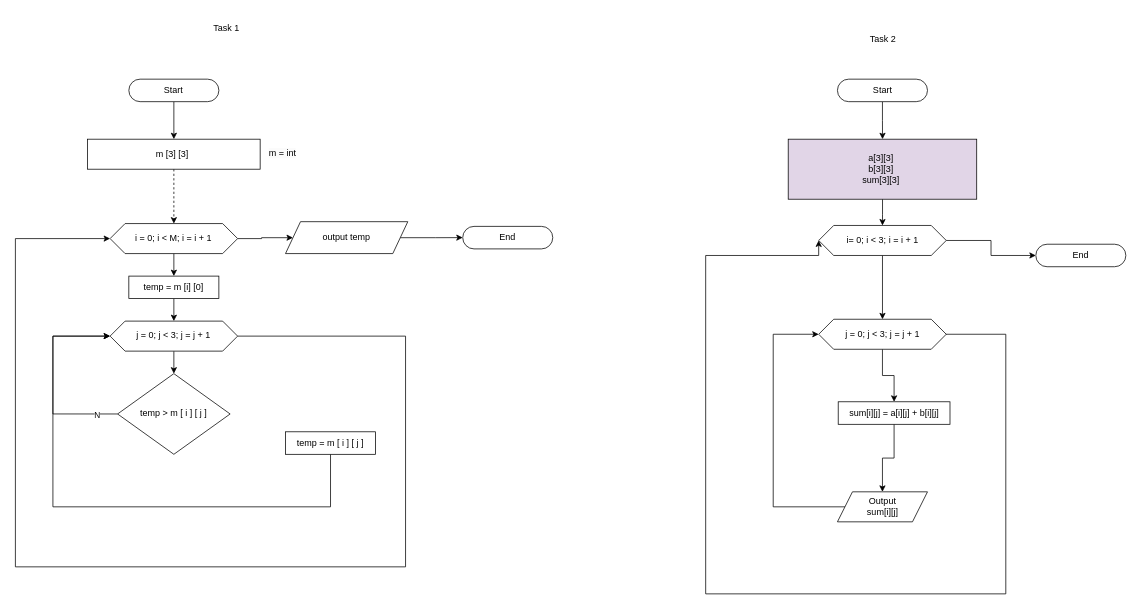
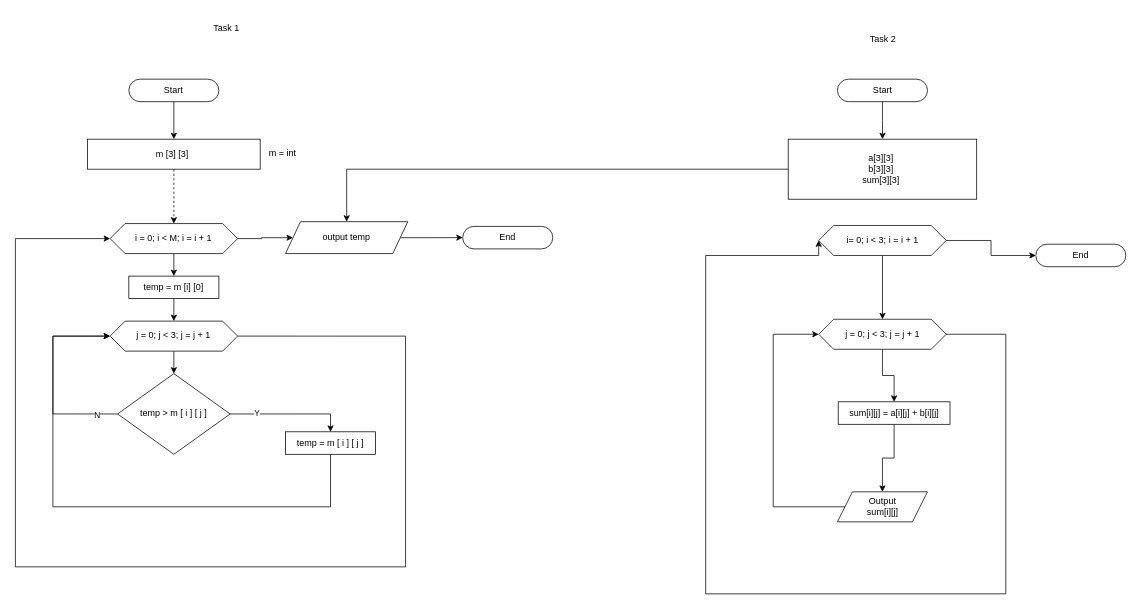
  <mxCell id="0" />
  <mxCell id="1" parent="0" />
  <mxCell id="2" value="&lt;font style=&quot;font-size: 12px;&quot;&gt;Task 2&lt;/font&gt;" style="text;html=1;align=center;verticalAlign=middle;resizable=0;points=[];autosize=1;strokeColor=none;fillColor=none;fontSize=16;" vertex="1" parent="1"><mxGeometry x="1145.62" y="35" width="60" height="30" as="geometry" /></mxCell>
  <mxCell id="3" value="" style="edgeStyle=orthogonalEdgeStyle;rounded=0;orthogonalLoop=1;jettySize=auto;html=1;" edge="1" parent="1" source="4" target="6"><mxGeometry relative="1" as="geometry" /></mxCell>
  <mxCell id="4" value="Start" style="rounded=1;whiteSpace=wrap;html=1;arcSize=50;" vertex="1" parent="1"><mxGeometry x="1115.62" y="105" width="120" height="30" as="geometry" /></mxCell>
- <mxCell id="5" value="" style="edgeStyle=orthogonalEdgeStyle;rounded=0;orthogonalLoop=1;jettySize=auto;html=1;" edge="1" parent="1" source="6" target="9"><mxGeometry relative="1" as="geometry" /></mxCell>
- <mxCell id="6" value="a[3][3]&amp;nbsp;&lt;div&gt;b[3][3]&lt;span style=&quot;background-color: initial;&quot;&gt;&amp;nbsp;&lt;/span&gt;&lt;/div&gt;&lt;div&gt;&lt;span style=&quot;background-color: initial;&quot;&gt;sum[3][3]&amp;nbsp;&lt;/span&gt;&lt;/div&gt;" style="rounded=0;whiteSpace=wrap;html=1;fillColor=#e1d5e7;" vertex="1" parent="1"><mxGeometry x="1049.99" y="185" width="251.25" height="80" as="geometry" /></mxCell>
+ <mxCell id="5" value="" style="edgeStyle=orthogonalEdgeStyle;rounded=0;orthogonalLoop=1;jettySize=auto;html=1;" edge="1" parent="1" source="6" target="38"><mxGeometry relative="1" as="geometry" /></mxCell>
+ <mxCell id="6" value="a[3][3]&amp;nbsp;&lt;div&gt;b[3][3]&lt;span style=&quot;background-color: initial;&quot;&gt;&amp;nbsp;&lt;/span&gt;&lt;/div&gt;&lt;div&gt;&lt;span style=&quot;background-color: initial;&quot;&gt;sum[3][3]&amp;nbsp;&lt;/span&gt;&lt;/div&gt;" style="rounded=0;whiteSpace=wrap;html=1;" vertex="1" parent="1"><mxGeometry x="1049.99" y="185" width="251.25" height="80" as="geometry" /></mxCell>
  <mxCell id="7" value="" style="edgeStyle=orthogonalEdgeStyle;rounded=0;orthogonalLoop=1;jettySize=auto;html=1;" edge="1" parent="1" source="9" target="12"><mxGeometry relative="1" as="geometry" /></mxCell>
  <mxCell id="8" value="" style="edgeStyle=orthogonalEdgeStyle;rounded=0;orthogonalLoop=1;jettySize=auto;html=1;" edge="1" parent="1" source="9" target="17"><mxGeometry relative="1" as="geometry" /></mxCell>
  <mxCell id="9" value="i= 0; i &amp;lt; 3; i = i + 1" style="shape=hexagon;perimeter=hexagonPerimeter2;whiteSpace=wrap;html=1;fixedSize=1;" vertex="1" parent="1"><mxGeometry x="1090.63" y="300" width="170" height="40" as="geometry" /></mxCell>
  <mxCell id="10" value="" style="edgeStyle=orthogonalEdgeStyle;rounded=0;orthogonalLoop=1;jettySize=auto;html=1;" edge="1" parent="1" source="12" target="14"><mxGeometry relative="1" as="geometry" /></mxCell>
  <mxCell id="11" style="edgeStyle=orthogonalEdgeStyle;rounded=0;orthogonalLoop=1;jettySize=auto;html=1;entryX=0;entryY=0.5;entryDx=0;entryDy=0;" edge="1" parent="1" target="9"><mxGeometry relative="1" as="geometry"><mxPoint x="1120.08" y="331.22" as="targetPoint" /><mxPoint x="1205.618" y="461.22" as="sourcePoint" /><Array as="points"><mxPoint x="1206" y="445" /><mxPoint x="1340" y="445" /><mxPoint x="1340" y="791" /><mxPoint x="940" y="791" /><mxPoint x="940" y="340" /></Array></mxGeometry></mxCell>
  <mxCell id="12" value="j = 0; j &amp;lt; 3; j = j + 1" style="shape=hexagon;perimeter=hexagonPerimeter2;whiteSpace=wrap;html=1;fixedSize=1;" vertex="1" parent="1"><mxGeometry x="1090.62" y="425" width="170" height="40" as="geometry" /></mxCell>
  <mxCell id="13" value="" style="edgeStyle=orthogonalEdgeStyle;rounded=0;orthogonalLoop=1;jettySize=auto;html=1;" edge="1" parent="1" source="14" target="16"><mxGeometry relative="1" as="geometry" /></mxCell>
  <mxCell id="14" value="sum[i][j] = a[i][j] + b[i][j]" style="rounded=0;whiteSpace=wrap;html=1;" vertex="1" parent="1"><mxGeometry x="1116.62" y="535" width="149" height="30" as="geometry" /></mxCell>
  <mxCell id="15" style="edgeStyle=orthogonalEdgeStyle;rounded=0;orthogonalLoop=1;jettySize=auto;html=1;entryX=0;entryY=0.5;entryDx=0;entryDy=0;" edge="1" parent="1" source="16" target="12"><mxGeometry relative="1" as="geometry"><Array as="points"><mxPoint x="1030" y="675" /><mxPoint x="1030" y="445" /></Array></mxGeometry></mxCell>
  <mxCell id="16" value="Output&lt;div&gt;sum[i][j]&lt;br&gt;&lt;/div&gt;" style="shape=parallelogram;perimeter=parallelogramPerimeter;whiteSpace=wrap;html=1;fixedSize=1;" vertex="1" parent="1"><mxGeometry x="1115.62" y="655" width="120" height="40" as="geometry" /></mxCell>
  <mxCell id="17" value="End" style="rounded=1;whiteSpace=wrap;html=1;arcSize=50;" vertex="1" parent="1"><mxGeometry x="1380" y="325" width="120" height="30" as="geometry" /></mxCell>
  <mxCell id="18" value="" style="edgeStyle=orthogonalEdgeStyle;rounded=0;orthogonalLoop=1;jettySize=auto;html=1;" edge="1" parent="1" source="19" target="40"><mxGeometry relative="1" as="geometry" /></mxCell>
  <mxCell id="19" value="Start" style="rounded=1;whiteSpace=wrap;html=1;arcSize=50;" vertex="1" parent="1"><mxGeometry x="171.2" y="105" width="120" height="30" as="geometry" /></mxCell>
  <mxCell id="20" style="edgeStyle=orthogonalEdgeStyle;rounded=0;orthogonalLoop=1;jettySize=auto;html=1;exitX=0.5;exitY=1;exitDx=0;exitDy=0;entryX=0.5;entryY=0;entryDx=0;entryDy=0;" edge="1" parent="1" source="22" target="24"><mxGeometry relative="1" as="geometry" /></mxCell>
  <mxCell id="21" value="" style="edgeStyle=orthogonalEdgeStyle;rounded=0;orthogonalLoop=1;jettySize=auto;html=1;" edge="1" parent="1" source="22" target="38"><mxGeometry relative="1" as="geometry" /></mxCell>
  <mxCell id="22" value="i = 0; i &amp;lt; M; i = i + 1" style="shape=hexagon;perimeter=hexagonPerimeter2;whiteSpace=wrap;html=1;fixedSize=1;" vertex="1" parent="1"><mxGeometry x="146.2" y="297.48" width="170" height="40" as="geometry" /></mxCell>
  <mxCell id="23" style="edgeStyle=orthogonalEdgeStyle;rounded=0;orthogonalLoop=1;jettySize=auto;html=1;exitX=0.5;exitY=1;exitDx=0;exitDy=0;entryX=0.5;entryY=0;entryDx=0;entryDy=0;" edge="1" parent="1" source="24" target="27"><mxGeometry relative="1" as="geometry" /></mxCell>
  <mxCell id="24" value="temp = m [i] [0]" style="rounded=0;whiteSpace=wrap;html=1;" vertex="1" parent="1"><mxGeometry x="171.2" y="367.48" width="120" height="30" as="geometry" /></mxCell>
  <mxCell id="25" style="edgeStyle=orthogonalEdgeStyle;rounded=0;orthogonalLoop=1;jettySize=auto;html=1;exitX=0.5;exitY=1;exitDx=0;exitDy=0;entryX=0.5;entryY=0;entryDx=0;entryDy=0;" edge="1" parent="1" source="27" target="33"><mxGeometry relative="1" as="geometry" /></mxCell>
  <mxCell id="26" style="edgeStyle=orthogonalEdgeStyle;rounded=0;orthogonalLoop=1;jettySize=auto;html=1;exitX=1;exitY=0.5;exitDx=0;exitDy=0;entryX=0;entryY=0.5;entryDx=0;entryDy=0;" edge="1" parent="1" source="27" target="22"><mxGeometry relative="1" as="geometry"><Array as="points"><mxPoint x="540" y="448" /><mxPoint x="540" y="755" /><mxPoint x="20" y="755" /><mxPoint x="20" y="318" /></Array></mxGeometry></mxCell>
  <mxCell id="27" value="j = 0; j &amp;lt; 3; j = j + 1" style="shape=hexagon;perimeter=hexagonPerimeter2;whiteSpace=wrap;html=1;fixedSize=1;" vertex="1" parent="1"><mxGeometry x="146.2" y="427.48" width="170" height="40" as="geometry" /></mxCell>
  <mxCell id="28" value="&lt;font style=&quot;font-size: 12px;&quot;&gt;Task 1&lt;/font&gt;" style="text;html=1;align=center;verticalAlign=middle;resizable=0;points=[];autosize=1;strokeColor=none;fillColor=none;fontSize=16;" vertex="1" parent="1"><mxGeometry x="271.2" y="20" width="60" height="30" as="geometry" /></mxCell>
+ <mxCell id="29" style="edgeStyle=orthogonalEdgeStyle;rounded=0;orthogonalLoop=1;jettySize=auto;html=1;exitX=1;exitY=0.5;exitDx=0;exitDy=0;entryX=0.5;entryY=0;entryDx=0;entryDy=0;" edge="1" parent="1" source="33" target="35"><mxGeometry relative="1" as="geometry" /></mxCell>
+ <mxCell id="30" value="Y" style="edgeLabel;html=1;align=center;verticalAlign=middle;resizable=0;points=[];" connectable="0" vertex="1" parent="29"><mxGeometry x="-0.555" y="2" relative="1" as="geometry"><mxPoint as="offset" /></mxGeometry></mxCell>
  <mxCell id="31" style="edgeStyle=orthogonalEdgeStyle;rounded=0;orthogonalLoop=1;jettySize=auto;html=1;exitX=0;exitY=0.5;exitDx=0;exitDy=0;entryX=0;entryY=0.5;entryDx=0;entryDy=0;" edge="1" parent="1" source="33" target="27"><mxGeometry relative="1" as="geometry"><Array as="points"><mxPoint x="70" y="551" /><mxPoint x="70" y="448" /></Array></mxGeometry></mxCell>
  <mxCell id="32" value="N" style="edgeLabel;html=1;align=center;verticalAlign=middle;resizable=0;points=[];" connectable="0" vertex="1" parent="31"><mxGeometry x="-0.787" y="1" relative="1" as="geometry"><mxPoint as="offset" /></mxGeometry></mxCell>
  <mxCell id="33" value="temp &amp;gt; m [ i ] [ j ]" style="rhombus;whiteSpace=wrap;html=1;" vertex="1" parent="1"><mxGeometry x="156.2" y="497.48" width="150" height="107.52" as="geometry" /></mxCell>
  <mxCell id="34" style="edgeStyle=orthogonalEdgeStyle;rounded=0;orthogonalLoop=1;jettySize=auto;html=1;exitX=0.5;exitY=1;exitDx=0;exitDy=0;entryX=0;entryY=0.5;entryDx=0;entryDy=0;" edge="1" parent="1" source="35" target="27"><mxGeometry relative="1" as="geometry"><Array as="points"><mxPoint x="440" y="675" /><mxPoint x="70" y="675" /><mxPoint x="70" y="448" /></Array></mxGeometry></mxCell>
  <mxCell id="35" value="temp = m [ i ] [ j ]" style="rounded=0;whiteSpace=wrap;html=1;" vertex="1" parent="1"><mxGeometry x="380" y="575" width="120" height="30" as="geometry" /></mxCell>
  <mxCell id="36" value="End" style="rounded=1;whiteSpace=wrap;html=1;arcSize=50;" vertex="1" parent="1"><mxGeometry x="616.2" y="301.22" width="120" height="30" as="geometry" /></mxCell>
  <mxCell id="37" value="" style="edgeStyle=orthogonalEdgeStyle;rounded=0;orthogonalLoop=1;jettySize=auto;html=1;" edge="1" parent="1" source="38" target="36"><mxGeometry relative="1" as="geometry" /></mxCell>
  <mxCell id="38" value="output&amp;nbsp;&lt;span style=&quot;background-color: initial;&quot;&gt;temp&lt;/span&gt;" style="shape=parallelogram;perimeter=parallelogramPerimeter;whiteSpace=wrap;html=1;fixedSize=1;" vertex="1" parent="1"><mxGeometry x="380" y="294.96" width="163" height="42.52" as="geometry" /></mxCell>
  <mxCell id="39" value="" style="edgeStyle=orthogonalEdgeStyle;rounded=0;orthogonalLoop=1;jettySize=auto;html=1;dashed=1;" edge="1" parent="1" source="40" target="22"><mxGeometry relative="1" as="geometry" /></mxCell>
  <mxCell id="40" value="m [3] [3]&amp;nbsp;" style="rounded=0;whiteSpace=wrap;html=1;" vertex="1" parent="1"><mxGeometry x="116.2" y="185" width="230" height="40" as="geometry" /></mxCell>
  <mxCell id="41" value="&lt;span style=&quot;color: rgb(0, 0, 0); font-family: Helvetica; font-size: 12px; font-style: normal; font-variant-ligatures: normal; font-variant-caps: normal; font-weight: 400; letter-spacing: normal; orphans: 2; text-align: center; text-indent: 0px; text-transform: none; widows: 2; word-spacing: 0px; -webkit-text-stroke-width: 0px; white-space: normal; background-color: rgb(251, 251, 251); text-decoration-thickness: initial; text-decoration-style: initial; text-decoration-color: initial; display: inline !important; float: none;&quot;&gt;m = int&lt;/span&gt;" style="text;whiteSpace=wrap;html=1;" vertex="1" parent="1"><mxGeometry x="356.25" y="190" width="83.75" height="30" as="geometry" /></mxCell>
